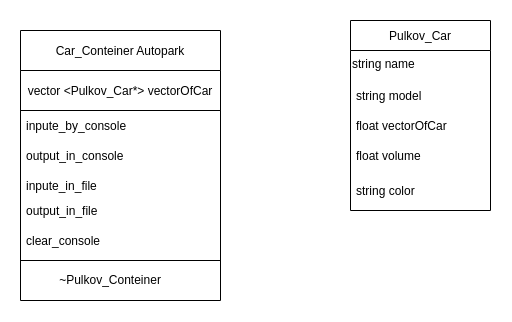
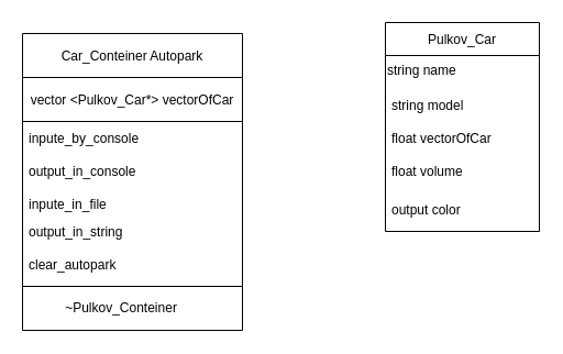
  <mxCell id="0" />
  <mxCell id="1" parent="0" />
  <mxCell id="2" value="Car_Conteiner Autopark" style="swimlane;fontStyle=0;childLayout=stackLayout;horizontal=1;startSize=40;horizontalStack=0;resizeParent=1;resizeParentMax=0;resizeLast=0;collapsible=1;marginBottom=0;hachureGap=4;pointerEvents=0;" vertex="1" parent="1"><mxGeometry x="20" y="30" width="200" height="230" as="geometry" /></mxCell>
  <mxCell id="3" value="vector &lt;Pulkov_Car*&gt; vectorOfCar" style="swimlane;fontStyle=0;childLayout=stackLayout;horizontal=1;startSize=40;horizontalStack=0;resizeParent=1;resizeParentMax=0;resizeLast=0;collapsible=1;marginBottom=0;hachureGap=4;pointerEvents=0;" vertex="1" parent="2"><mxGeometry y="40" width="200" height="190" as="geometry" /></mxCell>
  <mxCell id="4" value="inpute_by_console" style="text;strokeColor=none;fillColor=none;align=left;verticalAlign=middle;spacingLeft=4;spacingRight=4;overflow=hidden;points=[[0,0.5],[1,0.5]];portConstraint=eastwest;rotatable=0;" vertex="1" parent="3"><mxGeometry y="40" width="200" height="30" as="geometry" /></mxCell>
  <mxCell id="5" value="output_in_console" style="text;strokeColor=none;fillColor=none;align=left;verticalAlign=middle;spacingLeft=4;spacingRight=4;overflow=hidden;points=[[0,0.5],[1,0.5]];portConstraint=eastwest;rotatable=0;" vertex="1" parent="3"><mxGeometry y="70" width="200" height="30" as="geometry" /></mxCell>
  <mxCell id="6" value="inpute_in_file" style="text;strokeColor=none;fillColor=none;align=left;verticalAlign=middle;spacingLeft=4;spacingRight=4;overflow=hidden;points=[[0,0.5],[1,0.5]];portConstraint=eastwest;rotatable=0;" vertex="1" parent="3"><mxGeometry y="100" width="200" height="30" as="geometry" /></mxCell>
- <mxCell id="7" value="output_in_file" style="text;strokeColor=none;fillColor=none;align=left;verticalAlign=middle;spacingLeft=4;spacingRight=4;overflow=hidden;points=[[0,0.5],[1,0.5]];portConstraint=eastwest;rotatable=0;" vertex="1" parent="3"><mxGeometry y="130" width="200" height="20" as="geometry" /></mxCell>
- <mxCell id="8" value="clear_console" style="text;strokeColor=none;fillColor=none;align=left;verticalAlign=middle;spacingLeft=4;spacingRight=4;overflow=hidden;points=[[0,0.5],[1,0.5]];portConstraint=eastwest;rotatable=0;" vertex="1" parent="3"><mxGeometry y="150" width="200" height="40" as="geometry" /></mxCell>
+ <mxCell id="7" value="output_in_string" style="text;strokeColor=none;fillColor=none;align=left;verticalAlign=middle;spacingLeft=4;spacingRight=4;overflow=hidden;points=[[0,0.5],[1,0.5]];portConstraint=eastwest;rotatable=0;" vertex="1" parent="3"><mxGeometry y="130" width="200" height="20" as="geometry" /></mxCell>
+ <mxCell id="8" value="clear_autopark" style="text;strokeColor=none;fillColor=none;align=left;verticalAlign=middle;spacingLeft=4;spacingRight=4;overflow=hidden;points=[[0,0.5],[1,0.5]];portConstraint=eastwest;rotatable=0;" vertex="1" parent="3"><mxGeometry y="150" width="200" height="40" as="geometry" /></mxCell>
  <mxCell id="9" value="Pulkov_Car" style="swimlane;fontStyle=0;childLayout=stackLayout;horizontal=1;startSize=30;horizontalStack=0;resizeParent=1;resizeParentMax=0;resizeLast=0;collapsible=1;marginBottom=0;hachureGap=4;pointerEvents=0;" vertex="1" parent="1"><mxGeometry x="350" y="20" width="140" height="190" as="geometry" /></mxCell>
  <mxCell id="10" value="string name" style="text;whiteSpace=wrap;html=1;" vertex="1" parent="9"><mxGeometry y="30" width="140" height="30" as="geometry" /></mxCell>
  <mxCell id="11" value="string model" style="text;strokeColor=none;fillColor=none;align=left;verticalAlign=middle;spacingLeft=4;spacingRight=4;overflow=hidden;points=[[0,0.5],[1,0.5]];portConstraint=eastwest;rotatable=0;" vertex="1" parent="9"><mxGeometry y="60" width="140" height="30" as="geometry" /></mxCell>
  <mxCell id="12" value="float vectorOfCar" style="text;strokeColor=none;fillColor=none;align=left;verticalAlign=middle;spacingLeft=4;spacingRight=4;overflow=hidden;points=[[0,0.5],[1,0.5]];portConstraint=eastwest;rotatable=0;" vertex="1" parent="9"><mxGeometry y="90" width="140" height="30" as="geometry" /></mxCell>
  <mxCell id="13" value="float volume" style="text;strokeColor=none;fillColor=none;align=left;verticalAlign=middle;spacingLeft=4;spacingRight=4;overflow=hidden;points=[[0,0.5],[1,0.5]];portConstraint=eastwest;rotatable=0;" vertex="1" parent="9"><mxGeometry y="120" width="140" height="30" as="geometry" /></mxCell>
- <mxCell id="14" value="string color" style="text;strokeColor=none;fillColor=none;align=left;verticalAlign=middle;spacingLeft=4;spacingRight=4;overflow=hidden;points=[[0,0.5],[1,0.5]];portConstraint=eastwest;rotatable=0;" vertex="1" parent="9"><mxGeometry y="150" width="140" height="40" as="geometry" /></mxCell>
+ <mxCell id="14" value="output color" style="text;strokeColor=none;fillColor=none;align=left;verticalAlign=middle;spacingLeft=4;spacingRight=4;overflow=hidden;points=[[0,0.5],[1,0.5]];portConstraint=eastwest;rotatable=0;" vertex="1" parent="9"><mxGeometry y="150" width="140" height="40" as="geometry" /></mxCell>
  <mxCell id="15" value="" style="swimlane;startSize=0;hachureGap=4;pointerEvents=0;" vertex="1" parent="1"><mxGeometry x="20" y="260" width="200" height="40" as="geometry" /></mxCell>
  <mxCell id="16" value="~Pulkov_Conteiner" style="text;html=1;strokeColor=none;fillColor=none;align=center;verticalAlign=middle;whiteSpace=wrap;rounded=0;hachureGap=4;pointerEvents=0;" vertex="1" parent="15"><mxGeometry x="70" y="10" width="40" height="20" as="geometry" /></mxCell>
